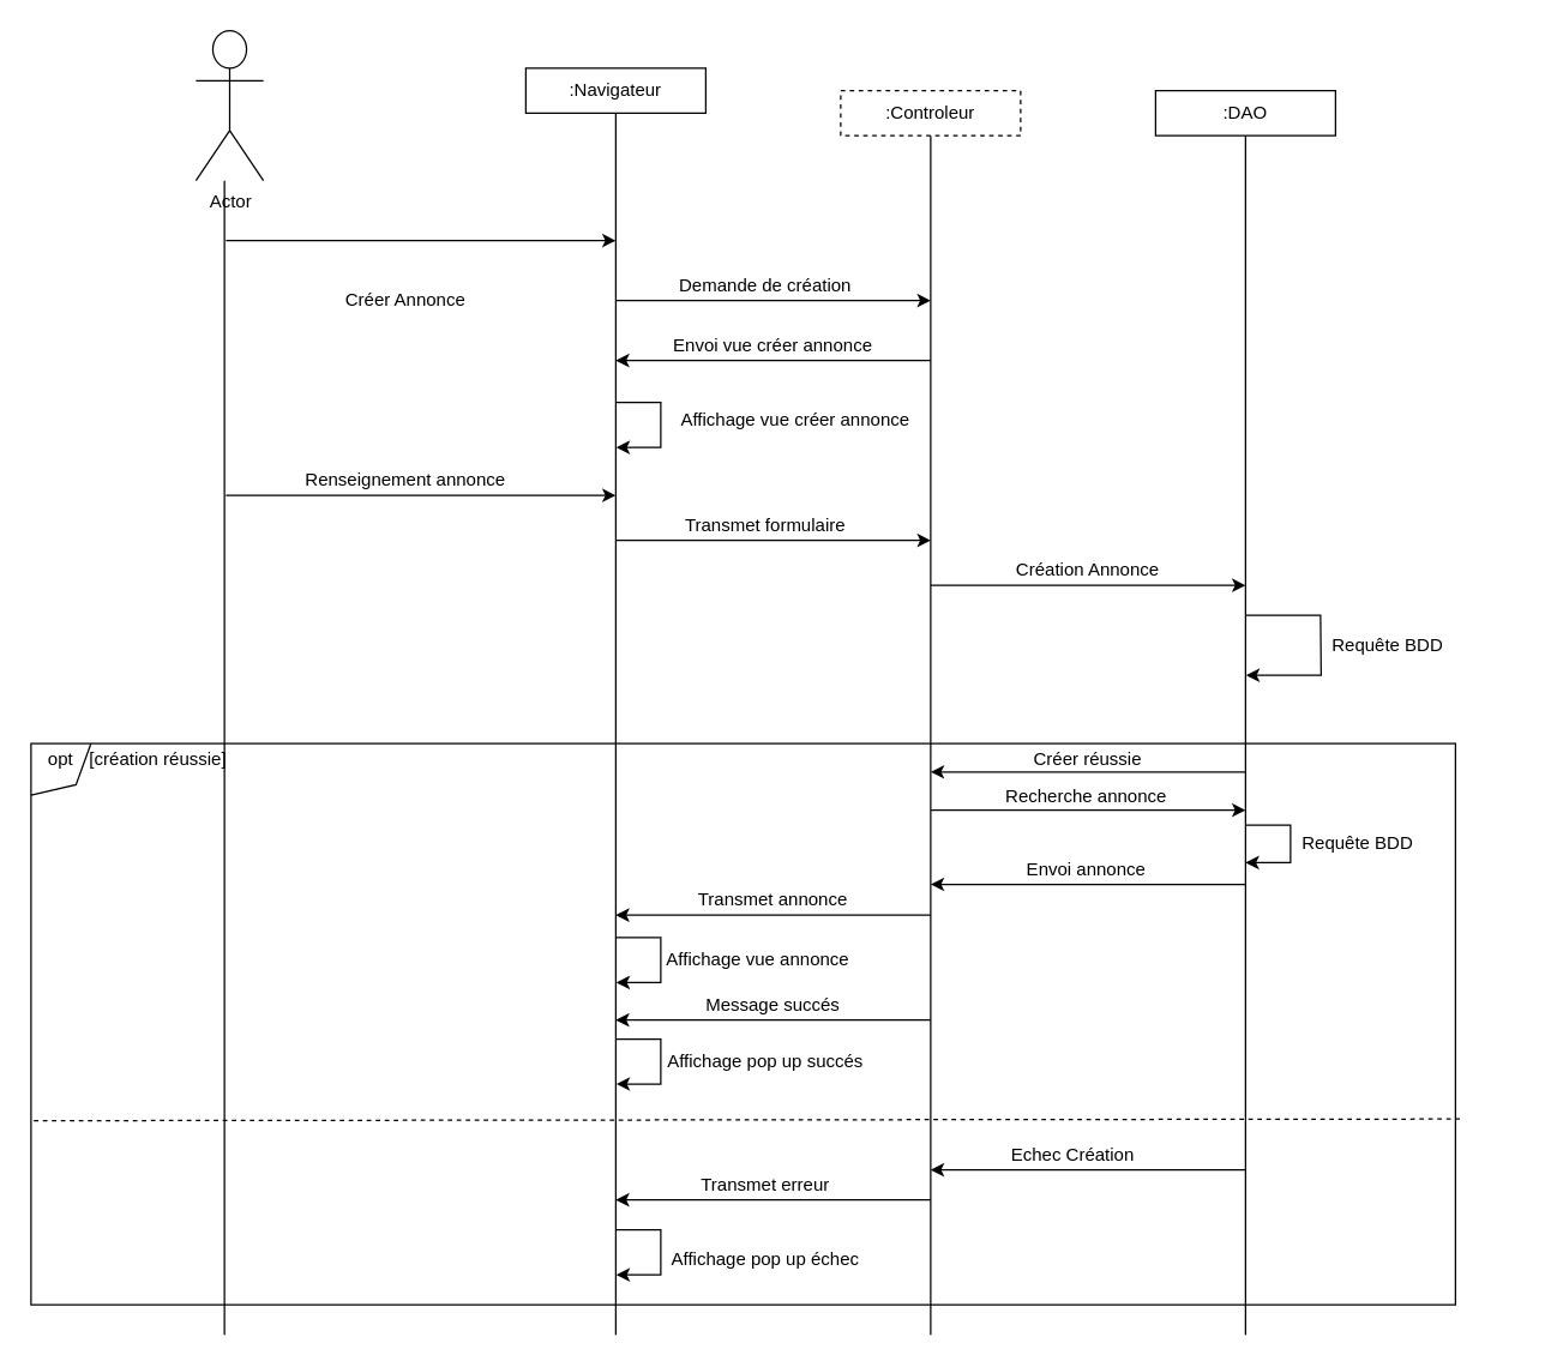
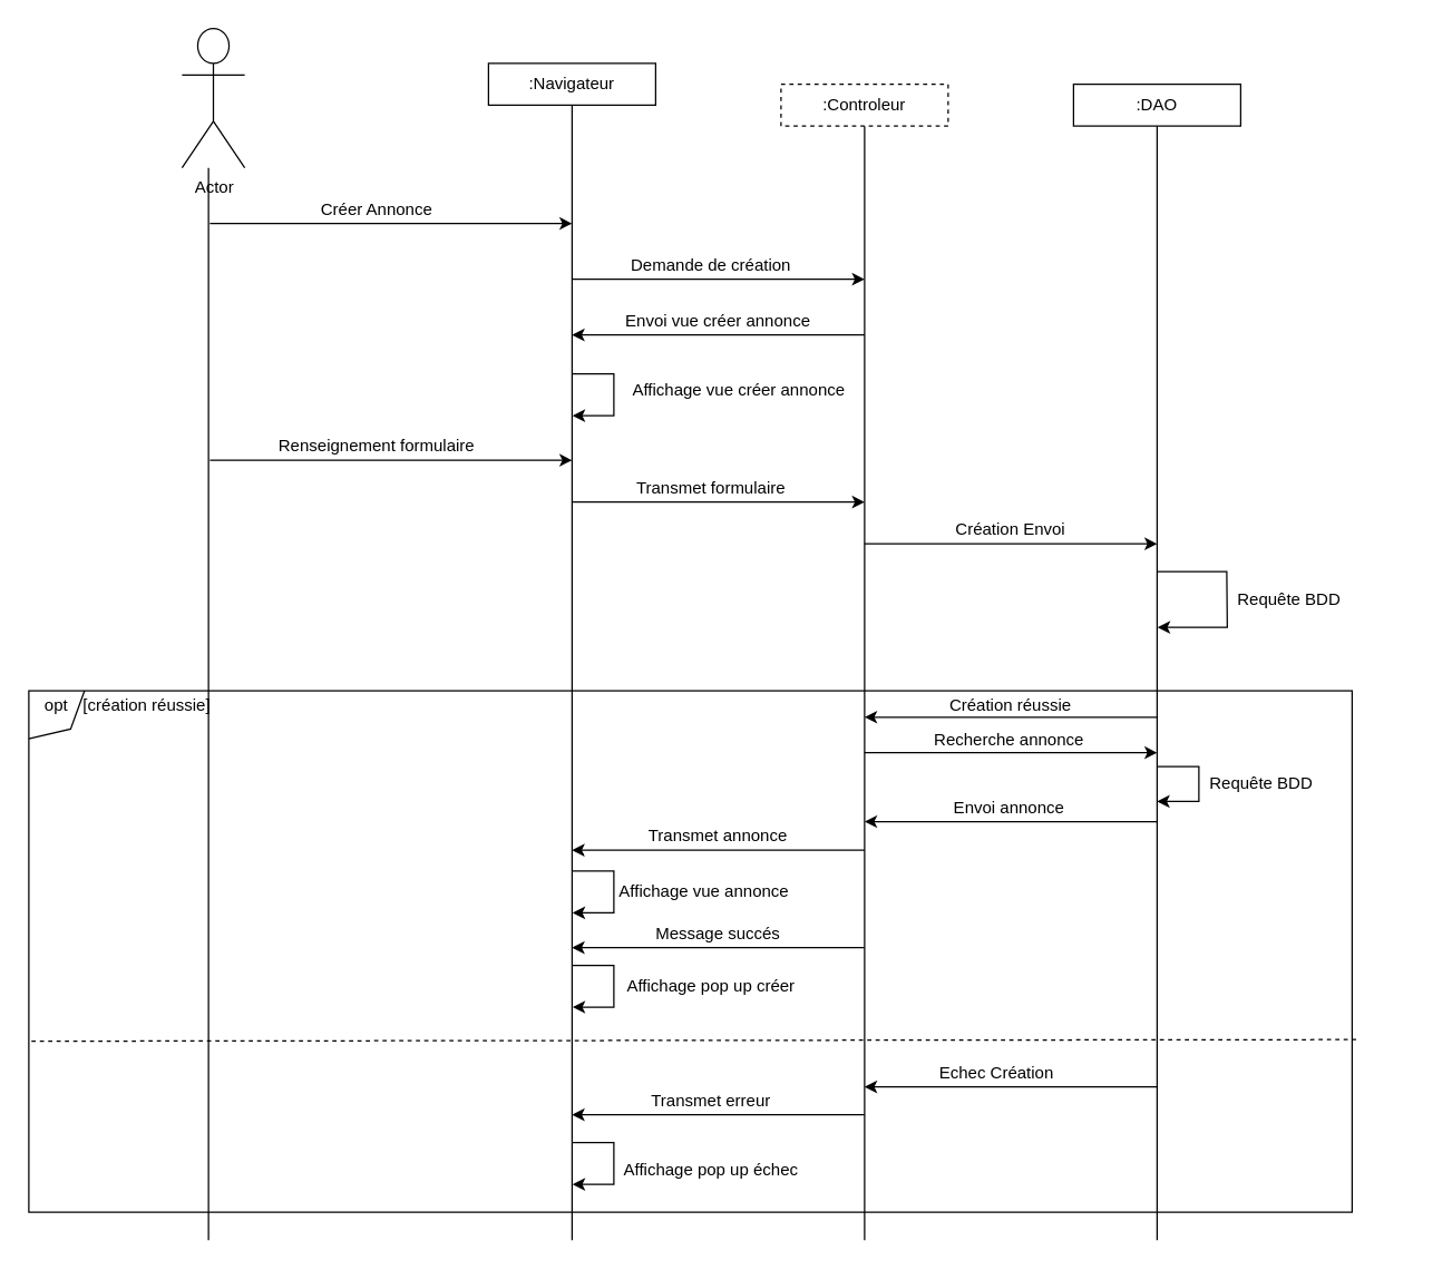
  <mxCell id="0" />
  <mxCell id="1" parent="0" />
  <mxCell id="2" value="" style="rounded=0;whiteSpace=wrap;html=1;" parent="1" vertex="1"><mxGeometry x="20" y="495.57" width="950" height="374.43" as="geometry" /></mxCell>
  <mxCell id="3" value="Actor" style="shape=umlActor;verticalLabelPosition=bottom;verticalAlign=top;html=1;outlineConnect=0;" parent="1" vertex="1"><mxGeometry x="130" y="20" width="45" height="100" as="geometry" /></mxCell>
  <mxCell id="4" value=":Navigateur" style="rounded=0;whiteSpace=wrap;html=1;" parent="1" vertex="1"><mxGeometry x="350" y="45" width="120" height="30" as="geometry" /></mxCell>
  <mxCell id="5" value="" style="endArrow=none;html=1;" parent="1" edge="1"><mxGeometry width="50" height="50" relative="1" as="geometry"><mxPoint x="149" y="890" as="sourcePoint" /><mxPoint x="149" y="120" as="targetPoint" /></mxGeometry></mxCell>
  <mxCell id="6" value="" style="endArrow=none;html=1;entryX=0.5;entryY=1;entryDx=0;entryDy=0;" parent="1" target="4" edge="1"><mxGeometry width="50" height="50" relative="1" as="geometry"><mxPoint x="410" y="890" as="sourcePoint" /><mxPoint x="330" y="380" as="targetPoint" /></mxGeometry></mxCell>
  <mxCell id="7" value=":Controleur" style="rounded=0;whiteSpace=wrap;html=1;dashed=1;" parent="1" vertex="1"><mxGeometry x="560" y="60" width="120" height="30" as="geometry" /></mxCell>
  <mxCell id="8" value="" style="endArrow=none;html=1;entryX=0.5;entryY=1;entryDx=0;entryDy=0;" parent="1" target="7" edge="1"><mxGeometry width="50" height="50" relative="1" as="geometry"><mxPoint x="620" y="890" as="sourcePoint" /><mxPoint x="540" y="380" as="targetPoint" /></mxGeometry></mxCell>
  <mxCell id="9" value=":DAO" style="rounded=0;whiteSpace=wrap;html=1;" parent="1" vertex="1"><mxGeometry x="770" y="60" width="120" height="30" as="geometry" /></mxCell>
  <mxCell id="10" value="" style="endArrow=none;html=1;entryX=0.5;entryY=1;entryDx=0;entryDy=0;" parent="1" target="9" edge="1"><mxGeometry width="50" height="50" relative="1" as="geometry"><mxPoint x="830" y="890" as="sourcePoint" /><mxPoint x="830" y="165" as="targetPoint" /></mxGeometry></mxCell>
  <mxCell id="11" value="" style="endArrow=none;dashed=1;html=1;exitX=0.002;exitY=0.672;exitDx=0;exitDy=0;entryX=1.004;entryY=0.669;entryDx=0;entryDy=0;exitPerimeter=0;entryPerimeter=0;" parent="1" source="2" target="2" edge="1"><mxGeometry width="50" height="50" relative="1" as="geometry"><mxPoint x="281.01" y="432.57" as="sourcePoint" /><mxPoint x="331.01" y="382.57" as="targetPoint" /><Array as="points" /></mxGeometry></mxCell>
  <mxCell id="12" value="" style="endArrow=none;html=1;exitX=0;exitY=0.092;exitDx=0;exitDy=0;exitPerimeter=0;rounded=0;entryX=1;entryY=0;entryDx=0;entryDy=0;" parent="1" source="2" target="26" edge="1"><mxGeometry width="50" height="50" relative="1" as="geometry"><mxPoint x="281.01" y="472.57" as="sourcePoint" /><mxPoint x="91.01" y="472.57" as="targetPoint" /><Array as="points"><mxPoint x="50" y="523" /></Array></mxGeometry></mxCell>
  <mxCell id="13" value="" style="endArrow=classic;html=1;" parent="1" edge="1"><mxGeometry width="50" height="50" relative="1" as="geometry"><mxPoint x="150" y="160" as="sourcePoint" /><mxPoint x="410" y="160" as="targetPoint" /></mxGeometry></mxCell>
- <mxCell id="14" value="Créer Annonce" style="text;html=1;strokeColor=none;fillColor=none;align=center;verticalAlign=middle;whiteSpace=wrap;rounded=0;" parent="1" vertex="1"><mxGeometry x="180" y="190" width="180" height="20" as="geometry" /></mxCell>
+ <mxCell id="14" value="Créer Annonce" style="text;html=1;strokeColor=none;fillColor=none;align=center;verticalAlign=middle;whiteSpace=wrap;rounded=0;" parent="1" vertex="1"><mxGeometry x="180" y="140" width="180" height="20" as="geometry" /></mxCell>
  <mxCell id="15" value="" style="endArrow=classic;html=1;" parent="1" edge="1"><mxGeometry width="50" height="50" relative="1" as="geometry"><mxPoint x="410" y="200" as="sourcePoint" /><mxPoint x="620" y="200" as="targetPoint" /></mxGeometry></mxCell>
  <mxCell id="16" value="Demande de création" style="text;html=1;strokeColor=none;fillColor=none;align=center;verticalAlign=middle;whiteSpace=wrap;rounded=0;" parent="1" vertex="1"><mxGeometry x="420" y="180" width="180" height="20" as="geometry" /></mxCell>
  <mxCell id="17" value="" style="endArrow=classic;html=1;" parent="1" edge="1"><mxGeometry width="50" height="50" relative="1" as="geometry"><mxPoint x="620" y="240" as="sourcePoint" /><mxPoint x="410" y="240" as="targetPoint" /></mxGeometry></mxCell>
  <mxCell id="18" value="Envoi vue créer annonce" style="text;html=1;strokeColor=none;fillColor=none;align=center;verticalAlign=middle;whiteSpace=wrap;rounded=0;" parent="1" vertex="1"><mxGeometry x="420" y="220" width="190" height="20" as="geometry" /></mxCell>
  <mxCell id="19" value="Affichage vue créer annonce" style="text;html=1;strokeColor=none;fillColor=none;align=center;verticalAlign=middle;whiteSpace=wrap;rounded=0;" parent="1" vertex="1"><mxGeometry x="440" y="270" width="180" height="20" as="geometry" /></mxCell>
  <mxCell id="20" value="" style="endArrow=classic;html=1;rounded=0;" parent="1" edge="1"><mxGeometry width="50" height="50" relative="1" as="geometry"><mxPoint x="180" y="330" as="sourcePoint" /><mxPoint x="410" y="330" as="targetPoint" /><Array as="points"><mxPoint x="150" y="330" /><mxPoint x="180" y="330" /></Array></mxGeometry></mxCell>
- <mxCell id="21" value="Renseignement annonce" style="text;html=1;strokeColor=none;fillColor=none;align=center;verticalAlign=middle;whiteSpace=wrap;rounded=0;" parent="1" vertex="1"><mxGeometry x="180" y="310" width="180" height="20" as="geometry" /></mxCell>
+ <mxCell id="21" value="Renseignement formulaire" style="text;html=1;strokeColor=none;fillColor=none;align=center;verticalAlign=middle;whiteSpace=wrap;rounded=0;" parent="1" vertex="1"><mxGeometry x="180" y="310" width="180" height="20" as="geometry" /></mxCell>
  <mxCell id="22" value="" style="endArrow=classic;html=1;" parent="1" edge="1"><mxGeometry width="50" height="50" relative="1" as="geometry"><mxPoint x="410" y="360" as="sourcePoint" /><mxPoint x="620" y="360" as="targetPoint" /></mxGeometry></mxCell>
  <mxCell id="23" value="Transmet formulaire " style="text;html=1;strokeColor=none;fillColor=none;align=center;verticalAlign=middle;whiteSpace=wrap;rounded=0;" parent="1" vertex="1"><mxGeometry x="415" y="340" width="190" height="20" as="geometry" /></mxCell>
  <mxCell id="24" value="" style="endArrow=classic;html=1;" parent="1" edge="1"><mxGeometry width="50" height="50" relative="1" as="geometry"><mxPoint x="620" y="390" as="sourcePoint" /><mxPoint x="830" y="390" as="targetPoint" /></mxGeometry></mxCell>
- <mxCell id="25" value="Création Annonce" style="text;html=1;strokeColor=none;fillColor=none;align=center;verticalAlign=middle;whiteSpace=wrap;rounded=0;" parent="1" vertex="1"><mxGeometry x="630" y="370" width="190" height="20" as="geometry" /></mxCell>
+ <mxCell id="25" value="Création Envoi" style="text;html=1;strokeColor=none;fillColor=none;align=center;verticalAlign=middle;whiteSpace=wrap;rounded=0;" parent="1" vertex="1"><mxGeometry x="630" y="370" width="190" height="20" as="geometry" /></mxCell>
  <mxCell id="26" value="opt" style="text;html=1;strokeColor=none;fillColor=none;align=center;verticalAlign=middle;whiteSpace=wrap;rounded=0;" parent="1" vertex="1"><mxGeometry x="20" y="495.57" width="40" height="20" as="geometry" /></mxCell>
  <mxCell id="27" value="" style="endArrow=classic;html=1;rounded=0;" parent="1" edge="1"><mxGeometry width="50" height="50" relative="1" as="geometry"><mxPoint x="830" y="410" as="sourcePoint" /><mxPoint x="830.39" y="450" as="targetPoint" /><Array as="points"><mxPoint x="880" y="410" /><mxPoint x="880.39" y="450" /></Array></mxGeometry></mxCell>
  <mxCell id="28" value="Requête BDD" style="text;html=1;strokeColor=none;fillColor=none;align=center;verticalAlign=middle;whiteSpace=wrap;rounded=0;" parent="1" vertex="1"><mxGeometry x="830" y="420" width="190" height="20" as="geometry" /></mxCell>
  <mxCell id="29" value="[création réussie]" style="text;html=1;strokeColor=none;fillColor=none;align=center;verticalAlign=middle;whiteSpace=wrap;rounded=0;" parent="1" vertex="1"><mxGeometry x="50" y="495.57" width="110" height="20" as="geometry" /></mxCell>
  <mxCell id="30" value="" style="endArrow=none;html=1;startArrow=classic;startFill=1;endFill=0;" parent="1" edge="1"><mxGeometry width="50" height="50" relative="1" as="geometry"><mxPoint x="620" y="514.57" as="sourcePoint" /><mxPoint x="830" y="514.57" as="targetPoint" /></mxGeometry></mxCell>
- <mxCell id="31" value="Créer réussie" style="text;html=1;strokeColor=none;fillColor=none;align=center;verticalAlign=middle;whiteSpace=wrap;rounded=0;" parent="1" vertex="1"><mxGeometry x="630" y="495.57" width="190" height="20" as="geometry" /></mxCell>
+ <mxCell id="31" value="Création réussie" style="text;html=1;strokeColor=none;fillColor=none;align=center;verticalAlign=middle;whiteSpace=wrap;rounded=0;" parent="1" vertex="1"><mxGeometry x="630" y="495.57" width="190" height="20" as="geometry" /></mxCell>
  <mxCell id="32" value="Transmet annonce" style="text;html=1;strokeColor=none;fillColor=none;align=center;verticalAlign=middle;whiteSpace=wrap;rounded=0;" parent="1" vertex="1"><mxGeometry x="420" y="590" width="190" height="20" as="geometry" /></mxCell>
  <mxCell id="33" value="" style="endArrow=classic;html=1;" parent="1" edge="1"><mxGeometry width="50" height="50" relative="1" as="geometry"><mxPoint x="620" y="610" as="sourcePoint" /><mxPoint x="410" y="610" as="targetPoint" /></mxGeometry></mxCell>
- <mxCell id="34" value="Affichage pop up succés " style="text;html=1;strokeColor=none;fillColor=none;align=center;verticalAlign=middle;whiteSpace=wrap;rounded=0;" parent="1" vertex="1"><mxGeometry x="420" y="697.78" width="180" height="20" as="geometry" /></mxCell>
+ <mxCell id="34" value="Affichage pop up créer " style="text;html=1;strokeColor=none;fillColor=none;align=center;verticalAlign=middle;whiteSpace=wrap;rounded=0;" parent="1" vertex="1"><mxGeometry x="420" y="697.78" width="180" height="20" as="geometry" /></mxCell>
  <mxCell id="35" value="" style="endArrow=none;html=1;startArrow=classic;startFill=1;endFill=0;" parent="1" edge="1"><mxGeometry width="50" height="50" relative="1" as="geometry"><mxPoint x="620" y="780" as="sourcePoint" /><mxPoint x="830" y="780" as="targetPoint" /><Array as="points"><mxPoint x="720" y="780" /></Array></mxGeometry></mxCell>
  <mxCell id="36" value="Echec Création" style="text;html=1;strokeColor=none;fillColor=none;align=center;verticalAlign=middle;whiteSpace=wrap;rounded=0;" parent="1" vertex="1"><mxGeometry x="620" y="760" width="190" height="20" as="geometry" /></mxCell>
  <mxCell id="37" value="" style="endArrow=classic;html=1;" parent="1" edge="1"><mxGeometry width="50" height="50" relative="1" as="geometry"><mxPoint x="620" y="800" as="sourcePoint" /><mxPoint x="410" y="800" as="targetPoint" /></mxGeometry></mxCell>
  <mxCell id="38" value="Transmet erreur" style="text;html=1;strokeColor=none;fillColor=none;align=center;verticalAlign=middle;whiteSpace=wrap;rounded=0;" parent="1" vertex="1"><mxGeometry x="415" y="780" width="190" height="20" as="geometry" /></mxCell>
  <mxCell id="39" value="" style="endArrow=classic;html=1;rounded=0;" edge="1" parent="1"><mxGeometry width="50" height="50" relative="1" as="geometry"><mxPoint x="410" y="268" as="sourcePoint" /><mxPoint x="410.39" y="298" as="targetPoint" /><Array as="points"><mxPoint x="440" y="268" /><mxPoint x="440" y="298" /></Array></mxGeometry></mxCell>
  <mxCell id="40" value="" style="endArrow=classic;html=1;rounded=0;" edge="1" parent="1"><mxGeometry width="50" height="50" relative="1" as="geometry"><mxPoint x="410" y="820" as="sourcePoint" /><mxPoint x="410.39" y="850" as="targetPoint" /><Array as="points"><mxPoint x="440" y="820" /><mxPoint x="440" y="850" /></Array></mxGeometry></mxCell>
  <mxCell id="41" value="" style="endArrow=classic;html=1;rounded=0;" edge="1" parent="1"><mxGeometry width="50" height="50" relative="1" as="geometry"><mxPoint x="410" y="625" as="sourcePoint" /><mxPoint x="410.39" y="655" as="targetPoint" /><Array as="points"><mxPoint x="440" y="625" /><mxPoint x="440" y="655" /></Array></mxGeometry></mxCell>
  <mxCell id="42" value="" style="endArrow=classic;html=1;rounded=0;" edge="1" parent="1"><mxGeometry width="50" height="50" relative="1" as="geometry"><mxPoint x="410" y="692.78" as="sourcePoint" /><mxPoint x="410.39" y="722.78" as="targetPoint" /><Array as="points"><mxPoint x="440" y="692.78" /><mxPoint x="440" y="722.78" /></Array></mxGeometry></mxCell>
  <mxCell id="43" value="" style="endArrow=classic;html=1;startArrow=none;startFill=0;endFill=1;" edge="1" parent="1"><mxGeometry width="50" height="50" relative="1" as="geometry"><mxPoint x="620" y="540" as="sourcePoint" /><mxPoint x="830" y="540" as="targetPoint" /></mxGeometry></mxCell>
  <mxCell id="44" value="Recherche annonce" style="text;html=1;strokeColor=none;fillColor=none;align=center;verticalAlign=middle;whiteSpace=wrap;rounded=0;" vertex="1" parent="1"><mxGeometry x="629" y="520.57" width="190" height="20" as="geometry" /></mxCell>
  <mxCell id="45" value="" style="endArrow=classic;html=1;rounded=0;" edge="1" parent="1"><mxGeometry width="50" height="50" relative="1" as="geometry"><mxPoint x="830" y="550" as="sourcePoint" /><mxPoint x="830" y="575" as="targetPoint" /><Array as="points"><mxPoint x="860" y="550" /><mxPoint x="860" y="575" /></Array></mxGeometry></mxCell>
  <mxCell id="46" value="Requête BDD" style="text;html=1;strokeColor=none;fillColor=none;align=center;verticalAlign=middle;whiteSpace=wrap;rounded=0;" vertex="1" parent="1"><mxGeometry x="810" y="552" width="190" height="20" as="geometry" /></mxCell>
  <mxCell id="47" value="" style="endArrow=none;html=1;startArrow=classic;startFill=1;endFill=0;" edge="1" parent="1"><mxGeometry width="50" height="50" relative="1" as="geometry"><mxPoint x="620" y="589.5" as="sourcePoint" /><mxPoint x="830" y="589.5" as="targetPoint" /></mxGeometry></mxCell>
  <mxCell id="48" value="Envoi annonce" style="text;html=1;strokeColor=none;fillColor=none;align=center;verticalAlign=middle;whiteSpace=wrap;rounded=0;" vertex="1" parent="1"><mxGeometry x="629" y="570" width="190" height="20" as="geometry" /></mxCell>
  <mxCell id="49" value="" style="endArrow=classic;html=1;" edge="1" parent="1"><mxGeometry width="50" height="50" relative="1" as="geometry"><mxPoint x="620" y="680" as="sourcePoint" /><mxPoint x="410" y="680" as="targetPoint" /></mxGeometry></mxCell>
  <mxCell id="50" value="Message succés" style="text;html=1;strokeColor=none;fillColor=none;align=center;verticalAlign=middle;whiteSpace=wrap;rounded=0;" vertex="1" parent="1"><mxGeometry x="420" y="660" width="190" height="20" as="geometry" /></mxCell>
  <mxCell id="51" value="Affichage vue annonce" style="text;html=1;strokeColor=none;fillColor=none;align=center;verticalAlign=middle;whiteSpace=wrap;rounded=0;" vertex="1" parent="1"><mxGeometry x="415" y="630" width="180" height="20" as="geometry" /></mxCell>
  <mxCell id="52" value="Affichage pop up échec " style="text;html=1;strokeColor=none;fillColor=none;align=center;verticalAlign=middle;whiteSpace=wrap;rounded=0;" vertex="1" parent="1"><mxGeometry x="420" y="830" width="180" height="20" as="geometry" /></mxCell>
